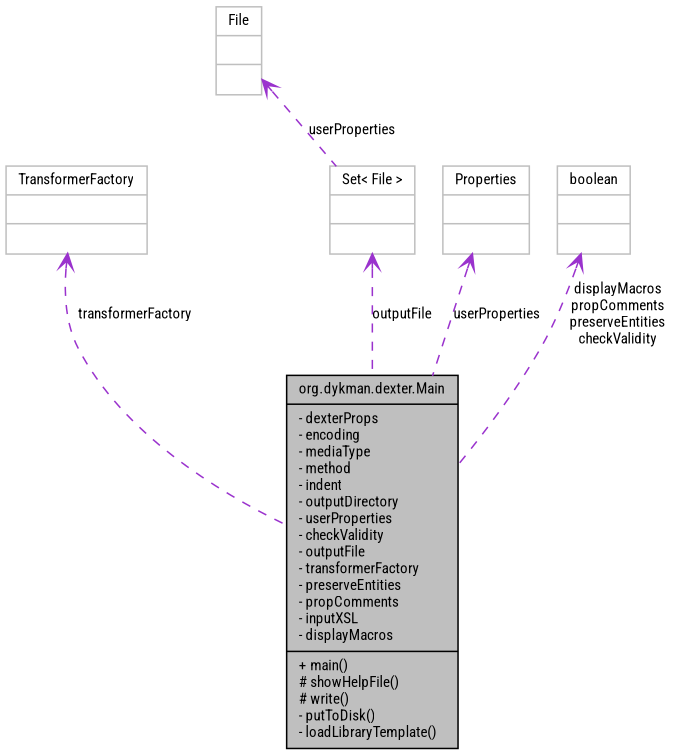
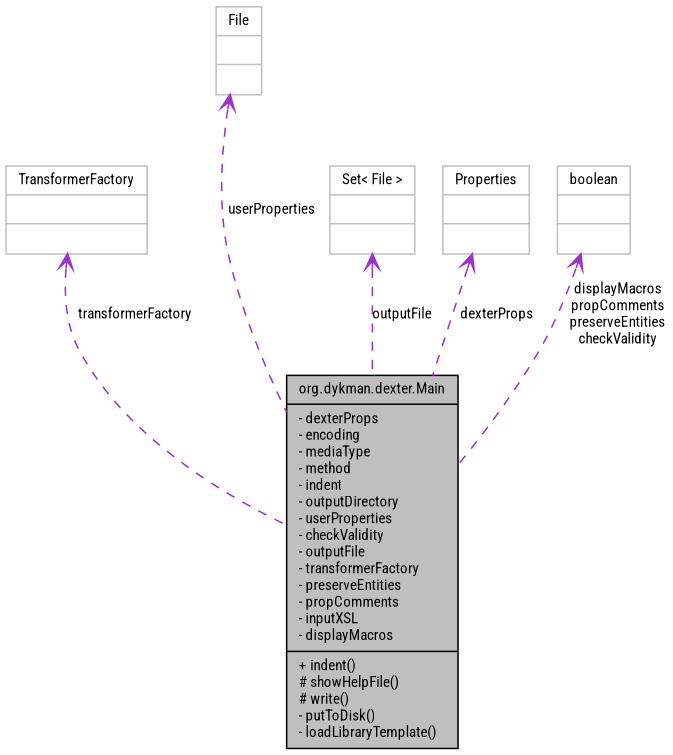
  digraph {
    fontname="Roboto Condensed"
    node [color=grey75 fontname="Roboto Condensed" fontsize=10 shape=record]
    edge [arrowtail=open color=darkorchid3 dir=back fontname="Roboto Condensed" fontsize=10 labelfontname=FreeSans labelfontsize=10 style=dashed]
-   n1 [color=black fillcolor=grey75 fontcolor=black height=0.2 label="{org.dykman.dexter.Main\n|- dexterProps\l- encoding\l- mediaType\l- method\l- indent\l- outputDirectory\l- userProperties\l- checkValidity\l- outputFile\l- transformerFactory\l- preserveEntities\l- propComments\l- inputXSL\l- displayMacros\l|+ main()\l# showHelpFile()\l# write()\l- putToDisk()\l- loadLibraryTemplate()\l}" style=filled width=0.4]
+   n1 [color=black fillcolor=grey75 fontcolor=black height=0.2 label="{org.dykman.dexter.Main\n|- dexterProps\l- encoding\l- mediaType\l- method\l- indent\l- outputDirectory\l- userProperties\l- checkValidity\l- outputFile\l- transformerFactory\l- preserveEntities\l- propComments\l- inputXSL\l- displayMacros\l|+ indent()\l# showHelpFile()\l# write()\l- putToDisk()\l- loadLibraryTemplate()\l}" style=filled width=0.4]
    n2 [height=0.2 label="{TransformerFactory\n||}" width=0.4]
    n3 [height=0.2 label="{Set\< File \>\n||}" width=0.4]
    n4 [height=0.2 label="{File\n||}" width=0.4]
    n5 [height=0.2 label="{Properties\n||}" width=0.4]
    n6 [height=0.2 label="{boolean\n||}" width=0.4]
    n2 -> n1 [label=transformerFactory]
    n3 -> n1 [label=outputFile]
-   n4 -> n3 [label=userProperties]
-   n5 -> n1 [label=userProperties]
+   n4 -> n1 [label=userProperties]
+   n5 -> n1 [label=dexterProps]
    n6 -> n1 [label="displayMacros\npropComments\npreserveEntities\ncheckValidity"]
  }
